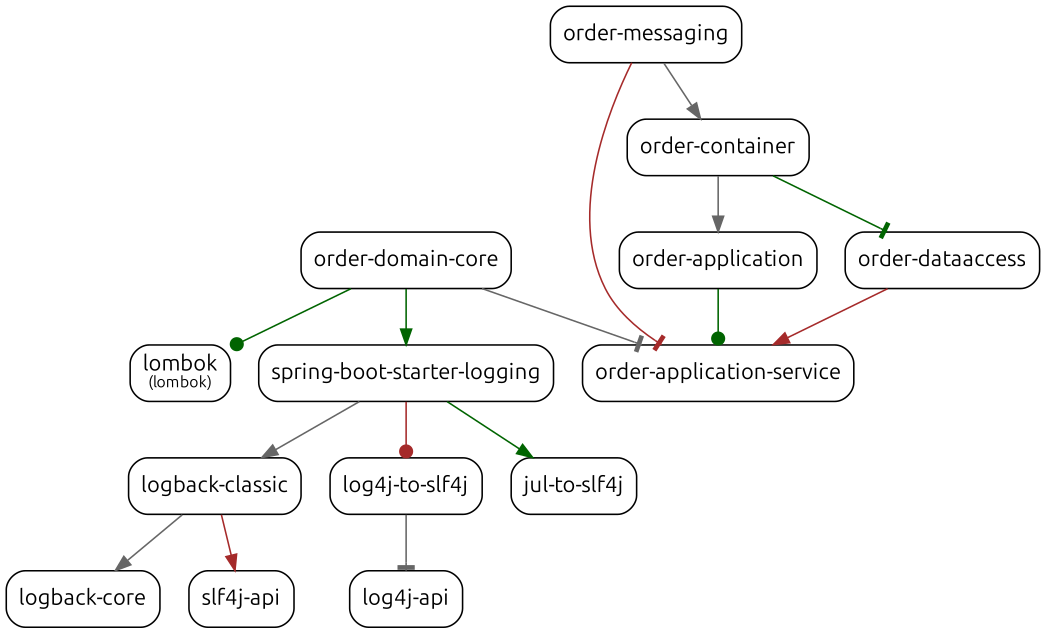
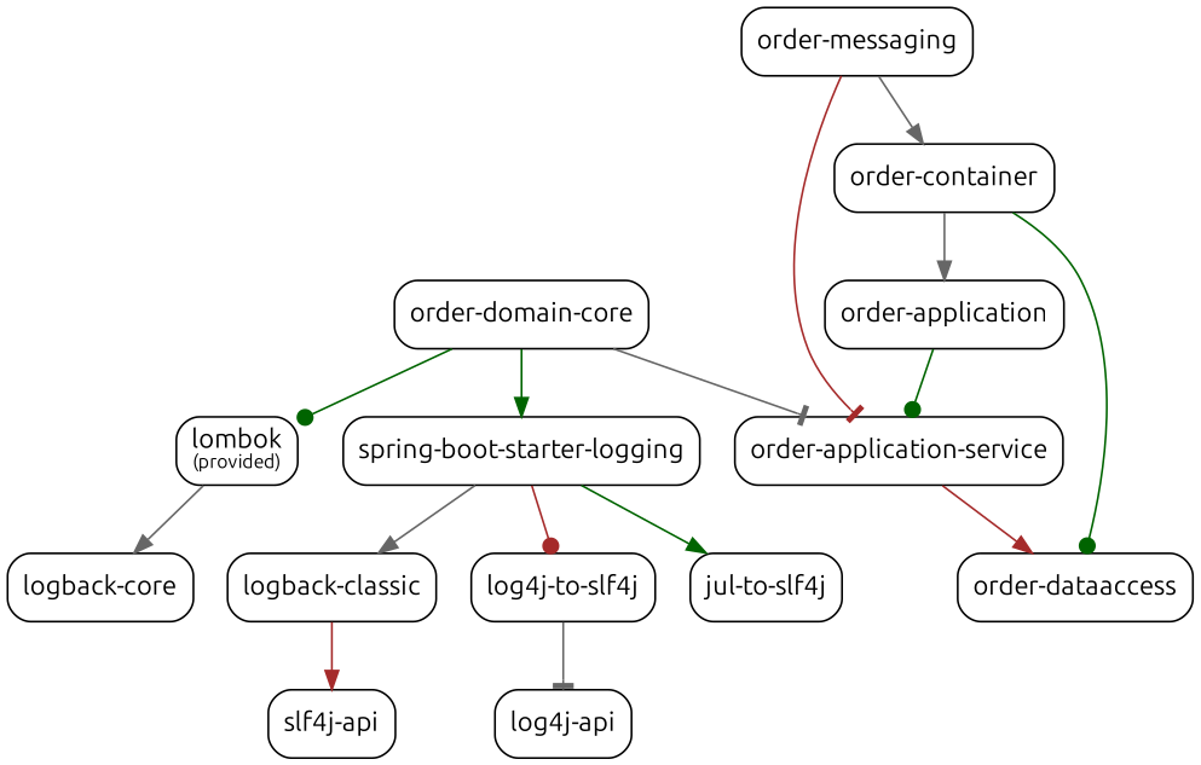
  digraph {
    fontname=Ubuntu
    node [fontname=Ubuntu fontsize=14 shape=box style=rounded]
    edge [arrowhead=normal color=gray40 fontname=Ubuntu fontsize=10]
    n1 [label=<order-domain-core>]
-   n2 [label=<lombok<font point-size="10"><br/>(lombok)</font>>]
+   n2 [label=<lombok<font point-size="10"><br/>(provided)</font>>]
    n3 [label=<spring-boot-starter-logging>]
    n4 [label=<order-application-service>]
    n5 [label=<logback-classic>]
    n6 [label=<log4j-to-slf4j>]
    n7 [label=<jul-to-slf4j>]
    n8 [label=<logback-core>]
    n9 [label=<slf4j-api>]
    n10 [label=<log4j-api>]
    n11 [label=<order-application>]
    n12 [label=<order-dataaccess>]
    n13 [label=<order-messaging>]
    n14 [label=<order-container>]
    n1 -> n2 [arrowhead=dot color=darkgreen]
    n1 -> n3 [color=darkgreen]
    n1 -> n4 [arrowhead=tee]
    n3 -> n5
    n3 -> n6 [arrowhead=dot color=brown]
    n3 -> n7 [color=darkgreen]
-   n5 -> n8
+   n2 -> n8
    n5 -> n9 [color=brown]
    n6 -> n10 [arrowhead=tee]
    n11 -> n4 [arrowhead=dot color=darkgreen]
-   n12 -> n4 [color=brown]
+   n4 -> n12 [color=brown]
    n13 -> n4 [arrowhead=tee color=brown]
    n13 -> n14
    n14 -> n11
-   n14 -> n12 [arrowhead=tee color=darkgreen]
+   n14 -> n12 [arrowhead=dot color=darkgreen]
  }
